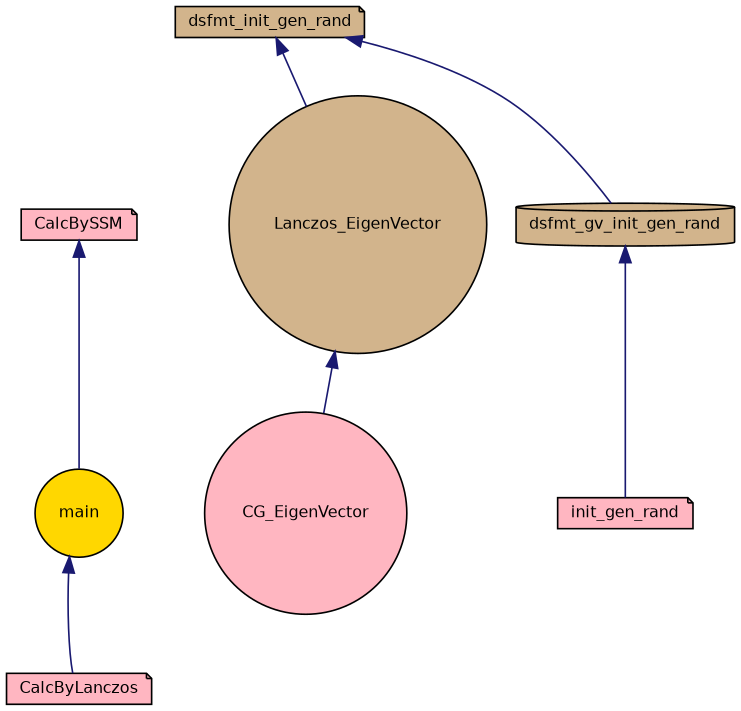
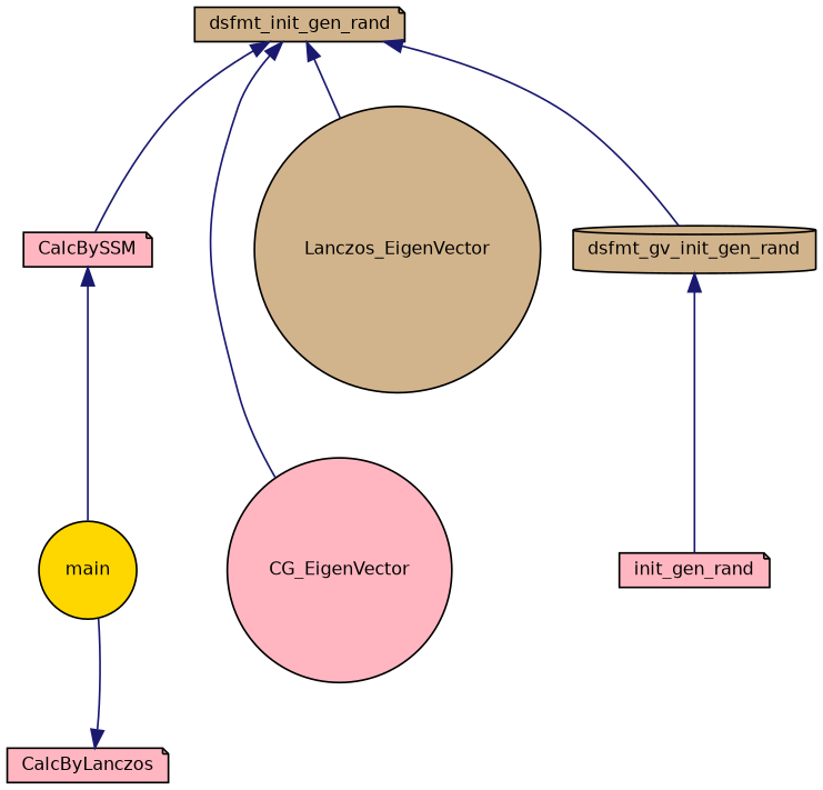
  digraph {
    rankdir=TB
    node [color=black fillcolor=lightpink fontname=Helvetica fontsize=10 shape=note style=filled]
    edge [color=midnightblue dir=back fontname=Helvetica fontsize=10 labelfontname=Helvetica labelfontsize=10 style=solid]
    n1 [fillcolor=tan fontcolor=black height=0.2 label=dsfmt_init_gen_rand width=0.4]
    n2 [height=0.2 label=CalcBySSM width=0.4]
    n3 [height=0.2 label=CG_EigenVector shape=circle width=0.4]
    n4 [fillcolor=tan height=0.2 label=dsfmt_gv_init_gen_rand shape=cylinder width=0.4]
    n5 [fillcolor=tan height=0.2 label=Lanczos_EigenVector shape=circle width=0.4]
    n6 [fillcolor=gold height=0.2 label=main shape=circle width=0.4]
    n7 [height=0.2 label=init_gen_rand width=0.4]
    n8 [height=0.2 label=CalcByLanczos width=0.4]
-   n5 -> n3
+   n1 -> n2
+   n1 -> n3
    n1 -> n4
    n1 -> n5
    n2 -> n6
    n4 -> n7
-   n6 -> n8
+   n8 -> n6
  }
